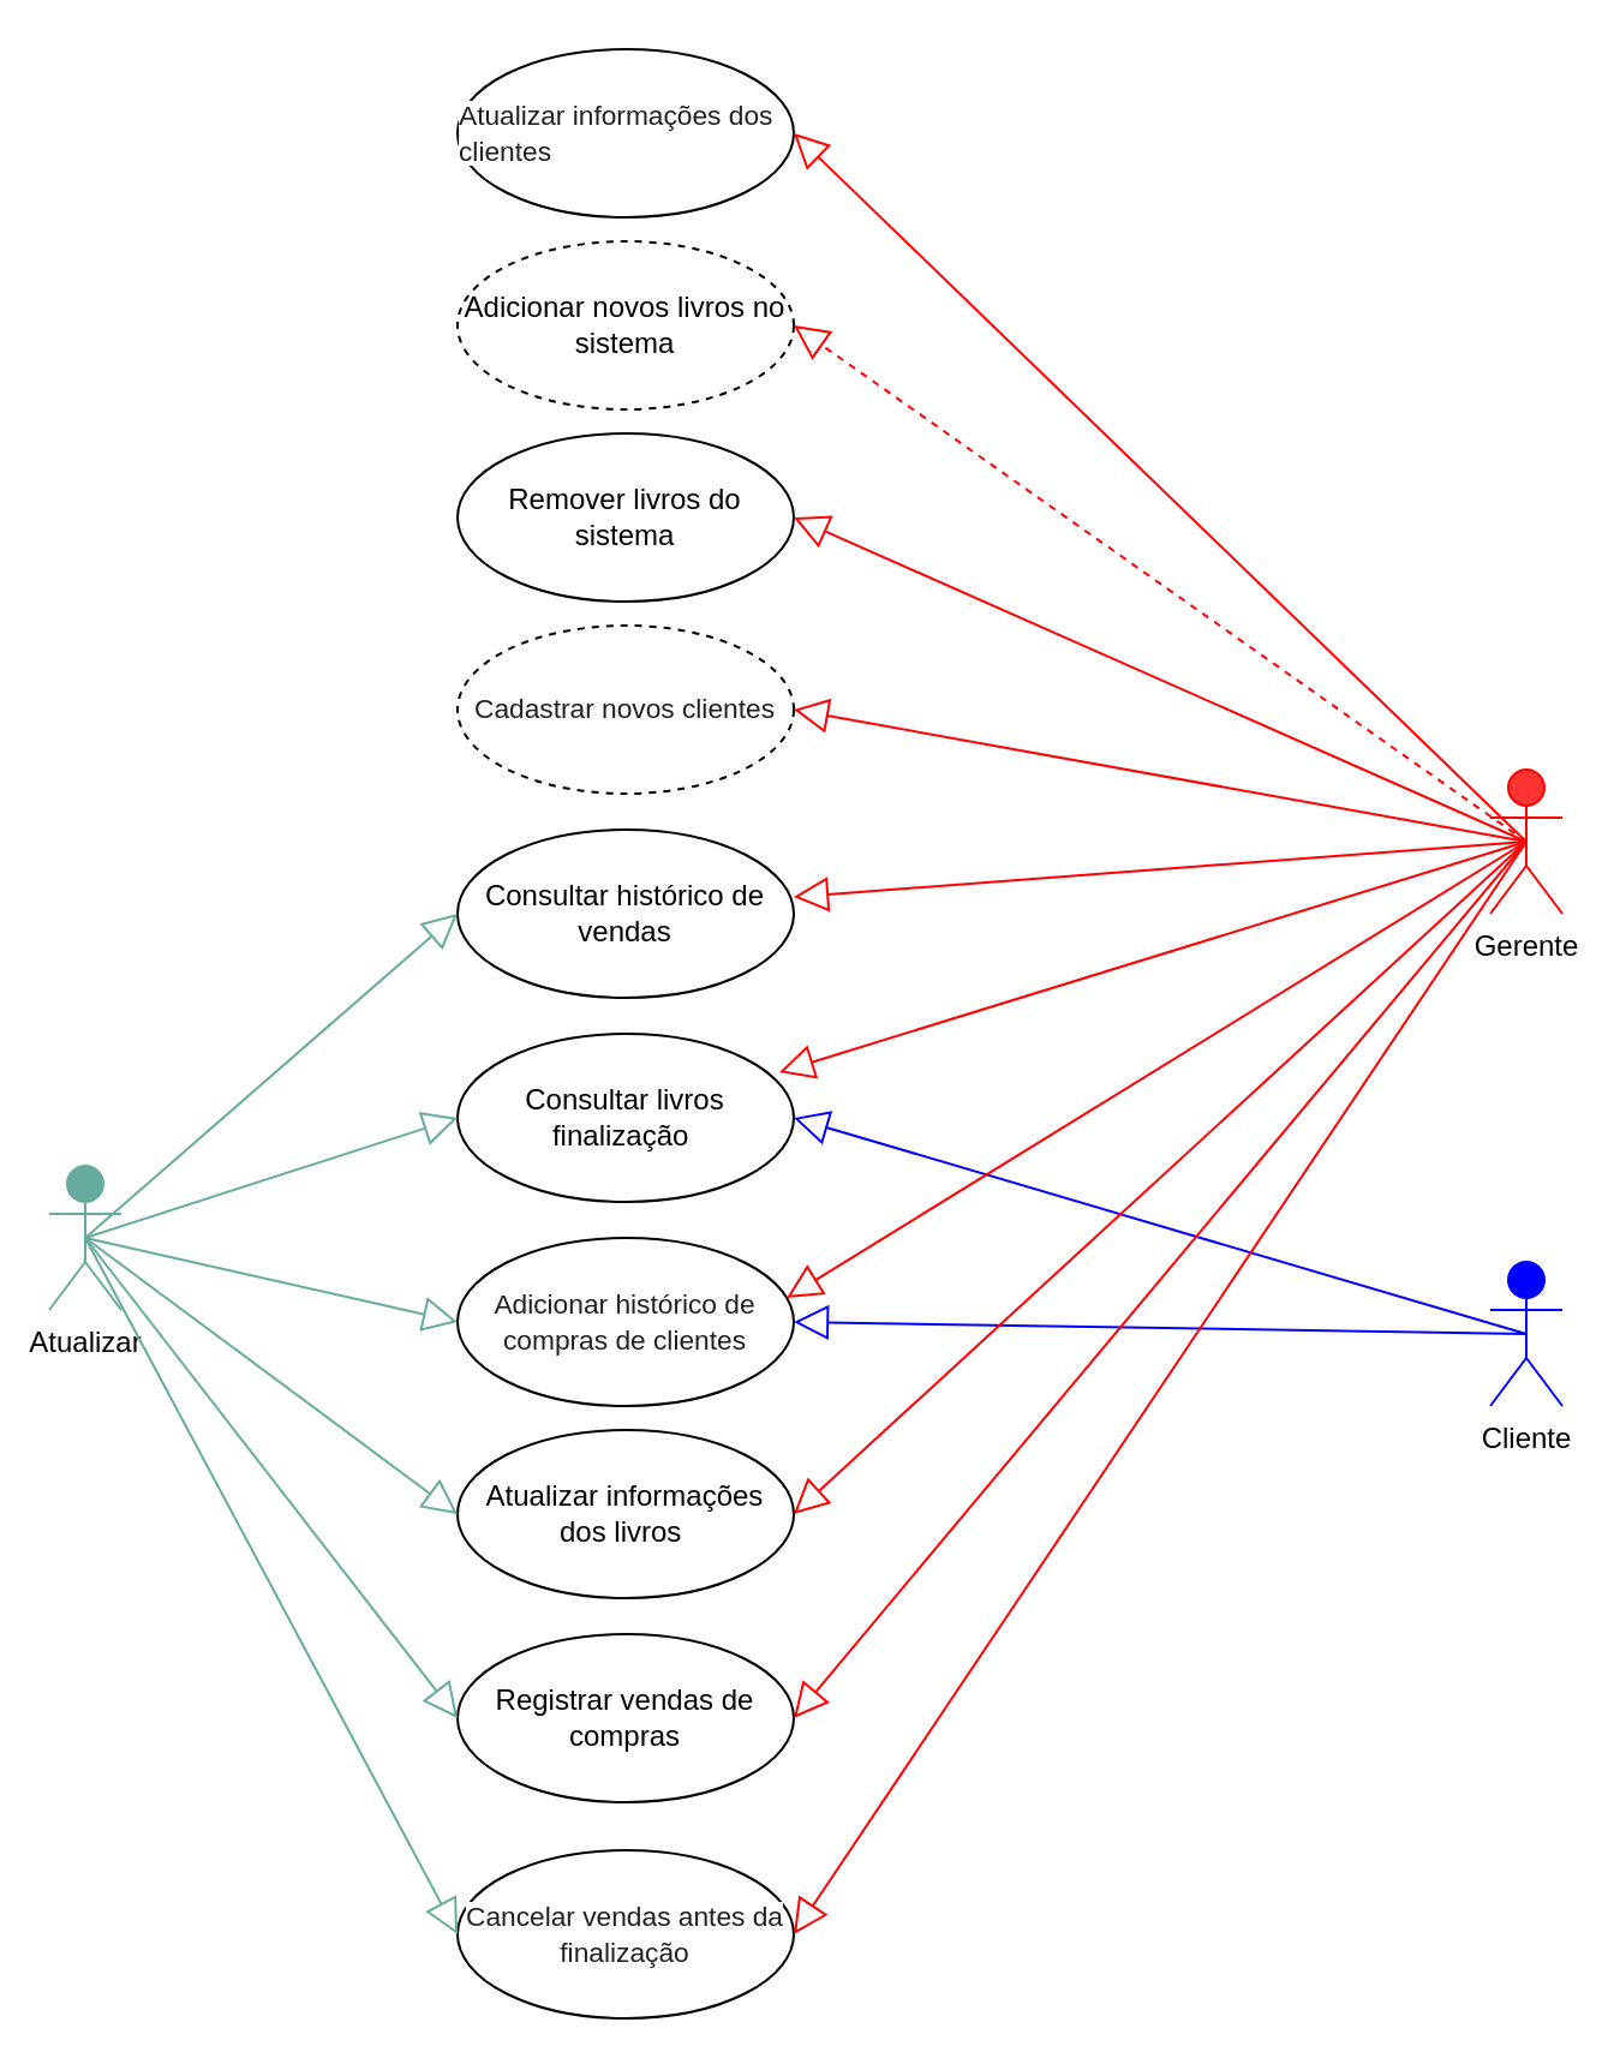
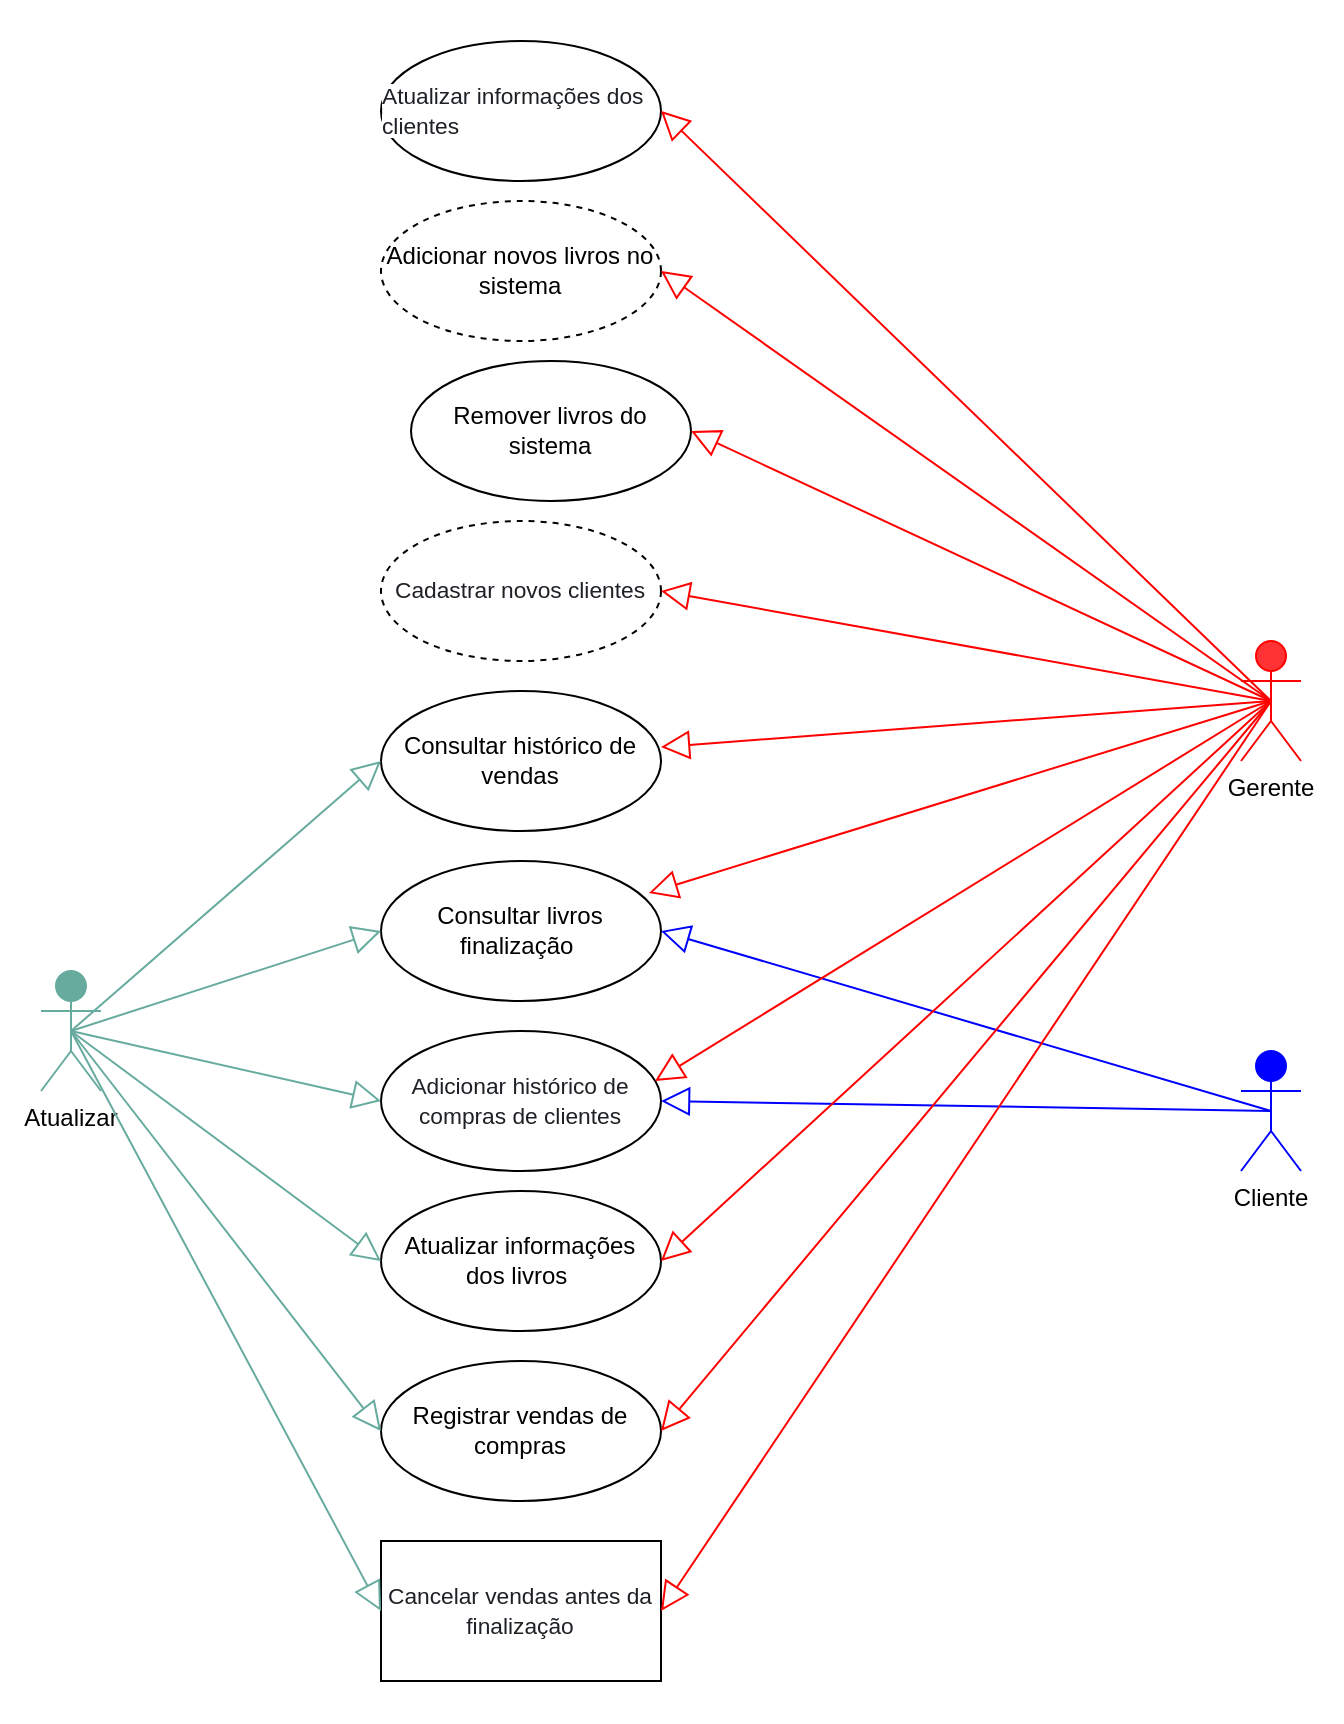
  <mxCell id="0" />
  <mxCell id="1" parent="0" />
  <mxCell id="2" value="&lt;font style=&quot;vertical-align: inherit;&quot;&gt;&lt;font style=&quot;vertical-align: inherit;&quot;&gt;Atualizar&lt;/font&gt;&lt;/font&gt;" style="shape=umlActor;html=1;verticalLabelPosition=bottom;verticalAlign=top;align=center;fillColor=#67AB9F;strokeColor=#67AB9F;" vertex="1" parent="1"><mxGeometry x="20" y="485" width="30" height="60" as="geometry" /></mxCell>
  <mxCell id="3" value="&lt;font style=&quot;vertical-align: inherit;&quot;&gt;&lt;font style=&quot;vertical-align: inherit;&quot;&gt;Cliente&lt;/font&gt;&lt;/font&gt;" style="shape=umlActor;html=1;verticalLabelPosition=bottom;verticalAlign=top;align=center;fillColor=#0000FF;strokeColor=#0000FF;" vertex="1" parent="1"><mxGeometry x="620" y="525" width="30" height="60" as="geometry" /></mxCell>
  <mxCell id="4" value="&lt;font style=&quot;vertical-align: inherit;&quot;&gt;&lt;font style=&quot;vertical-align: inherit;&quot;&gt;Adicionar novos livros no sistema&lt;/font&gt;&lt;/font&gt;" style="ellipse;whiteSpace=wrap;html=1;dashed=1;" vertex="1" parent="1"><mxGeometry x="190" y="100" width="140" height="70" as="geometry" /></mxCell>
  <mxCell id="5" value="&lt;font style=&quot;vertical-align: inherit;&quot;&gt;&lt;font style=&quot;vertical-align: inherit;&quot;&gt;&lt;font style=&quot;vertical-align: inherit;&quot;&gt;&lt;font style=&quot;vertical-align: inherit;&quot;&gt;Atualizar informações dos livros&amp;nbsp;&lt;/font&gt;&lt;/font&gt;&lt;/font&gt;&lt;/font&gt;" style="ellipse;whiteSpace=wrap;html=1;" vertex="1" parent="1"><mxGeometry x="190" y="595" width="140" height="70" as="geometry" /></mxCell>
- <mxCell id="6" value="&lt;font style=&quot;vertical-align: inherit;&quot;&gt;&lt;font style=&quot;vertical-align: inherit;&quot;&gt;Remover livros do sistema&lt;/font&gt;&lt;/font&gt;" style="ellipse;whiteSpace=wrap;html=1;" vertex="1" parent="1"><mxGeometry x="190" y="180" width="140" height="70" as="geometry" /></mxCell>
+ <mxCell id="6" value="&lt;font style=&quot;vertical-align: inherit;&quot;&gt;&lt;font style=&quot;vertical-align: inherit;&quot;&gt;Remover livros do sistema&lt;/font&gt;&lt;/font&gt;" style="ellipse;whiteSpace=wrap;html=1;" vertex="1" parent="1"><mxGeometry x="205" y="180" width="140" height="70" as="geometry" /></mxCell>
  <mxCell id="7" value="&lt;font style=&quot;vertical-align: inherit;&quot;&gt;&lt;font style=&quot;vertical-align: inherit;&quot;&gt;Consultar livros finalização&amp;nbsp;&lt;/font&gt;&lt;/font&gt;" style="ellipse;whiteSpace=wrap;html=1;" vertex="1" parent="1"><mxGeometry x="190" y="430" width="140" height="70" as="geometry" /></mxCell>
  <mxCell id="8" value="&lt;font style=&quot;vertical-align: inherit;&quot;&gt;&lt;font style=&quot;vertical-align: inherit;&quot;&gt;Registrar vendas de compras&lt;/font&gt;&lt;/font&gt;" style="ellipse;whiteSpace=wrap;html=1;" vertex="1" parent="1"><mxGeometry x="190" y="680" width="140" height="70" as="geometry" /></mxCell>
- <mxCell id="9" value="&lt;span style=&quot;color: rgb(29, 33, 37); font-family: Poppins, sans-serif; font-size: 11.375px; text-align: left; background-color: rgb(255, 255, 255);&quot;&gt;&lt;font style=&quot;vertical-align: inherit;&quot;&gt;&lt;font style=&quot;vertical-align: inherit;&quot;&gt;Cancelar vendas antes da finalização&lt;/font&gt;&lt;/font&gt;&lt;/span&gt;" style="ellipse;whiteSpace=wrap;html=1;" vertex="1" parent="1"><mxGeometry x="190" y="770" width="140" height="70" as="geometry" /></mxCell>
+ <mxCell id="9" value="&lt;span style=&quot;color: rgb(29, 33, 37); font-family: Poppins, sans-serif; font-size: 11.375px; text-align: left; background-color: rgb(255, 255, 255);&quot;&gt;&lt;font style=&quot;vertical-align: inherit;&quot;&gt;&lt;font style=&quot;vertical-align: inherit;&quot;&gt;Cancelar vendas antes da finalização&lt;/font&gt;&lt;/font&gt;&lt;/span&gt;" style="whiteSpace=wrap;html=1;rounded=0;" vertex="1" parent="1"><mxGeometry x="190" y="770" width="140" height="70" as="geometry" /></mxCell>
  <mxCell id="10" value="&lt;font style=&quot;vertical-align: inherit;&quot;&gt;&lt;font style=&quot;vertical-align: inherit;&quot;&gt;Consultar histórico de vendas&lt;/font&gt;&lt;/font&gt;" style="ellipse;whiteSpace=wrap;html=1;" vertex="1" parent="1"><mxGeometry x="190" y="345" width="140" height="70" as="geometry" /></mxCell>
  <mxCell id="11" value="&lt;span style=&quot;color: rgb(29, 33, 37); font-family: Poppins, sans-serif; font-size: 11.375px; text-align: left; background-color: rgb(255, 255, 255);&quot;&gt;&lt;font style=&quot;vertical-align: inherit;&quot;&gt;&lt;font style=&quot;vertical-align: inherit;&quot;&gt;Cadastrar novos clientes&lt;/font&gt;&lt;/font&gt;&lt;/span&gt;" style="ellipse;whiteSpace=wrap;html=1;dashed=1;" vertex="1" parent="1"><mxGeometry x="190" y="260" width="140" height="70" as="geometry" /></mxCell>
  <mxCell id="12" value="&lt;div style=&quot;text-align: left;&quot;&gt;&lt;span style=&quot;color: rgb(29, 33, 37); font-family: Poppins, sans-serif; font-size: 11.375px; background-color: rgb(255, 255, 255);&quot;&gt;&lt;font style=&quot;vertical-align: inherit;&quot;&gt;&lt;font style=&quot;vertical-align: inherit;&quot;&gt;Atualizar informações dos clientes&lt;/font&gt;&lt;/font&gt;&lt;/span&gt;&lt;font face=&quot;Poppins, sans-serif&quot; color=&quot;#1d2125&quot;&gt;&lt;span style=&quot;font-size: 11.375px;&quot;&gt;&lt;br&gt;&lt;/span&gt;&lt;/font&gt;&lt;/div&gt;" style="ellipse;whiteSpace=wrap;html=1;" vertex="1" parent="1"><mxGeometry x="190" y="20" width="140" height="70" as="geometry" /></mxCell>
  <mxCell id="13" value="&lt;span style=&quot;color: rgb(29, 33, 37); font-family: Poppins, sans-serif; font-size: 11.375px; text-align: left; background-color: rgb(255, 255, 255);&quot;&gt;&lt;font style=&quot;vertical-align: inherit;&quot;&gt;&lt;font style=&quot;vertical-align: inherit;&quot;&gt;Adicionar histórico de compras de clientes&lt;/font&gt;&lt;/font&gt;&lt;/span&gt;" style="ellipse;whiteSpace=wrap;html=1;" vertex="1" parent="1"><mxGeometry x="190" y="515" width="140" height="70" as="geometry" /></mxCell>
  <mxCell id="14" value="" style="edgeStyle=none;html=1;endArrow=block;endFill=0;endSize=12;verticalAlign=bottom;rounded=0;exitX=0.5;exitY=0.5;exitDx=0;exitDy=0;exitPerimeter=0;entryX=0;entryY=0.5;entryDx=0;entryDy=0;strokeColor=#67AB9F;" edge="1" parent="1" source="2" target="5"><mxGeometry width="160" relative="1" as="geometry"><mxPoint x="230" y="305" as="sourcePoint" /><mxPoint x="390" y="305" as="targetPoint" /></mxGeometry></mxCell>
  <mxCell id="15" value="" style="edgeStyle=none;html=1;endArrow=block;endFill=0;endSize=12;verticalAlign=bottom;rounded=0;exitX=0.5;exitY=0.5;exitDx=0;exitDy=0;exitPerimeter=0;entryX=0;entryY=0.5;entryDx=0;entryDy=0;strokeColor=#67AB9F;" edge="1" parent="1" source="2" target="8"><mxGeometry width="160" relative="1" as="geometry"><mxPoint x="230" y="605" as="sourcePoint" /><mxPoint x="390" y="605" as="targetPoint" /></mxGeometry></mxCell>
  <mxCell id="16" value="" style="edgeStyle=none;html=1;endArrow=block;endFill=0;endSize=12;verticalAlign=bottom;rounded=0;exitX=0.5;exitY=0.5;exitDx=0;exitDy=0;exitPerimeter=0;entryX=0;entryY=0.5;entryDx=0;entryDy=0;strokeColor=#67AB9F;" edge="1" parent="1" source="2" target="9"><mxGeometry width="160" relative="1" as="geometry"><mxPoint x="230" y="705" as="sourcePoint" /><mxPoint x="390" y="705" as="targetPoint" /></mxGeometry></mxCell>
  <mxCell id="17" value="" style="edgeStyle=none;html=1;endArrow=block;endFill=0;endSize=12;verticalAlign=bottom;rounded=0;exitX=0.5;exitY=0.5;exitDx=0;exitDy=0;exitPerimeter=0;entryX=0;entryY=0.5;entryDx=0;entryDy=0;strokeColor=#67AB9F;" edge="1" parent="1" source="2" target="7"><mxGeometry width="160" relative="1" as="geometry"><mxPoint x="220" y="450" as="sourcePoint" /><mxPoint x="380" y="450" as="targetPoint" /></mxGeometry></mxCell>
  <mxCell id="18" value="" style="edgeStyle=none;html=1;endArrow=block;endFill=0;endSize=12;verticalAlign=bottom;rounded=0;exitX=0.5;exitY=0.5;exitDx=0;exitDy=0;exitPerimeter=0;entryX=0;entryY=0.5;entryDx=0;entryDy=0;strokeColor=#67AB9F;" edge="1" parent="1" source="2" target="13"><mxGeometry width="160" relative="1" as="geometry"><mxPoint x="220" y="450" as="sourcePoint" /><mxPoint x="380" y="450" as="targetPoint" /></mxGeometry></mxCell>
  <mxCell id="19" value="" style="edgeStyle=none;html=1;endArrow=block;endFill=0;endSize=12;verticalAlign=bottom;rounded=0;exitX=0.5;exitY=0.5;exitDx=0;exitDy=0;exitPerimeter=0;entryX=1;entryY=0.5;entryDx=0;entryDy=0;strokeColor=#0000FF;" edge="1" parent="1" source="3" target="13"><mxGeometry width="160" relative="1" as="geometry"><mxPoint x="230" y="515" as="sourcePoint" /><mxPoint x="390" y="515" as="targetPoint" /></mxGeometry></mxCell>
  <mxCell id="20" value="" style="edgeStyle=none;html=1;endArrow=block;endFill=0;endSize=12;verticalAlign=bottom;rounded=0;exitX=0.5;exitY=0.5;exitDx=0;exitDy=0;exitPerimeter=0;entryX=0;entryY=0.5;entryDx=0;entryDy=0;strokeColor=#67AB9F;" edge="1" parent="1" source="2" target="10"><mxGeometry width="160" relative="1" as="geometry"><mxPoint x="220" y="480" as="sourcePoint" /><mxPoint x="380" y="480" as="targetPoint" /></mxGeometry></mxCell>
  <mxCell id="21" value="" style="edgeStyle=none;html=1;endArrow=block;endFill=0;endSize=12;verticalAlign=bottom;rounded=0;exitX=0.5;exitY=0.5;exitDx=0;exitDy=0;exitPerimeter=0;entryX=1;entryY=0.5;entryDx=0;entryDy=0;strokeColor=#0000FF;" edge="1" parent="1" source="3" target="7"><mxGeometry width="160" relative="1" as="geometry"><mxPoint x="220" y="480" as="sourcePoint" /><mxPoint x="380" y="480" as="targetPoint" /></mxGeometry></mxCell>
  <mxCell id="22" value="Gerente" style="shape=umlActor;html=1;verticalLabelPosition=bottom;verticalAlign=top;align=center;fillColor=#FF3333;strokeColor=#FF0000;" vertex="1" parent="1"><mxGeometry x="620" y="320" width="30" height="60" as="geometry" /></mxCell>
  <mxCell id="23" value="" style="edgeStyle=none;html=1;endArrow=block;endFill=0;endSize=12;verticalAlign=bottom;rounded=0;exitX=0.5;exitY=0.5;exitDx=0;exitDy=0;exitPerimeter=0;entryX=1;entryY=0.5;entryDx=0;entryDy=0;strokeColor=#FF0000;" edge="1" parent="1" source="22" target="12"><mxGeometry width="160" relative="1" as="geometry"><mxPoint x="220" y="380" as="sourcePoint" /><mxPoint x="380" y="380" as="targetPoint" /></mxGeometry></mxCell>
- <mxCell id="24" value="" style="edgeStyle=none;html=1;endArrow=block;endFill=0;endSize=12;verticalAlign=bottom;rounded=0;exitX=0.5;exitY=0.5;exitDx=0;exitDy=0;exitPerimeter=0;entryX=1;entryY=0.5;entryDx=0;entryDy=0;strokeColor=#FF0000;dashed=1;" edge="1" parent="1" source="22" target="4"><mxGeometry width="160" relative="1" as="geometry"><mxPoint x="220" y="380" as="sourcePoint" /><mxPoint x="380" y="380" as="targetPoint" /></mxGeometry></mxCell>
+ <mxCell id="24" value="" style="edgeStyle=none;html=1;endArrow=block;endFill=0;endSize=12;verticalAlign=bottom;rounded=0;exitX=0.5;exitY=0.5;exitDx=0;exitDy=0;exitPerimeter=0;entryX=1;entryY=0.5;entryDx=0;entryDy=0;strokeColor=#FF0000;" edge="1" parent="1" source="22" target="4"><mxGeometry width="160" relative="1" as="geometry"><mxPoint x="220" y="380" as="sourcePoint" /><mxPoint x="380" y="380" as="targetPoint" /></mxGeometry></mxCell>
  <mxCell id="25" value="" style="edgeStyle=none;html=1;endArrow=block;endFill=0;endSize=12;verticalAlign=bottom;rounded=0;exitX=0.5;exitY=0.5;exitDx=0;exitDy=0;exitPerimeter=0;entryX=1;entryY=0.5;entryDx=0;entryDy=0;strokeColor=#FF0000;" edge="1" parent="1" source="22" target="6"><mxGeometry width="160" relative="1" as="geometry"><mxPoint x="220" y="380" as="sourcePoint" /><mxPoint x="380" y="380" as="targetPoint" /></mxGeometry></mxCell>
  <mxCell id="26" value="" style="edgeStyle=none;html=1;endArrow=block;endFill=0;endSize=12;verticalAlign=bottom;rounded=0;exitX=0.5;exitY=0.5;exitDx=0;exitDy=0;exitPerimeter=0;entryX=1;entryY=0.5;entryDx=0;entryDy=0;strokeColor=#FF0000;" edge="1" parent="1" source="22" target="11"><mxGeometry width="160" relative="1" as="geometry"><mxPoint x="220" y="380" as="sourcePoint" /><mxPoint x="380" y="380" as="targetPoint" /></mxGeometry></mxCell>
  <mxCell id="27" value="" style="edgeStyle=none;html=1;endArrow=block;endFill=0;endSize=12;verticalAlign=bottom;rounded=0;exitX=0.5;exitY=0.5;exitDx=0;exitDy=0;exitPerimeter=0;entryX=1;entryY=0.4;entryDx=0;entryDy=0;entryPerimeter=0;strokeColor=#FF0000;" edge="1" parent="1" source="22" target="10"><mxGeometry width="160" relative="1" as="geometry"><mxPoint x="220" y="380" as="sourcePoint" /><mxPoint x="380" y="380" as="targetPoint" /></mxGeometry></mxCell>
  <mxCell id="28" value="" style="edgeStyle=none;html=1;endArrow=block;endFill=0;endSize=12;verticalAlign=bottom;rounded=0;exitX=0.5;exitY=0.5;exitDx=0;exitDy=0;exitPerimeter=0;entryX=0.957;entryY=0.229;entryDx=0;entryDy=0;entryPerimeter=0;strokeColor=#FF0000;" edge="1" parent="1" source="22" target="7"><mxGeometry width="160" relative="1" as="geometry"><mxPoint x="220" y="380" as="sourcePoint" /><mxPoint x="380" y="380" as="targetPoint" /></mxGeometry></mxCell>
  <mxCell id="29" value="" style="edgeStyle=none;html=1;endArrow=block;endFill=0;endSize=12;verticalAlign=bottom;rounded=0;exitX=0.5;exitY=0.5;exitDx=0;exitDy=0;exitPerimeter=0;entryX=0.979;entryY=0.357;entryDx=0;entryDy=0;entryPerimeter=0;strokeColor=#FF0000;" edge="1" parent="1" source="22" target="13"><mxGeometry width="160" relative="1" as="geometry"><mxPoint x="220" y="380" as="sourcePoint" /><mxPoint x="380" y="380" as="targetPoint" /></mxGeometry></mxCell>
  <mxCell id="30" value="" style="edgeStyle=none;html=1;endArrow=block;endFill=0;endSize=12;verticalAlign=bottom;rounded=0;exitX=0.5;exitY=0.5;exitDx=0;exitDy=0;exitPerimeter=0;entryX=1;entryY=0.5;entryDx=0;entryDy=0;strokeColor=#FF0000;" edge="1" parent="1" source="22" target="5"><mxGeometry width="160" relative="1" as="geometry"><mxPoint x="220" y="480" as="sourcePoint" /><mxPoint x="380" y="480" as="targetPoint" /></mxGeometry></mxCell>
  <mxCell id="31" value="" style="edgeStyle=none;html=1;endArrow=block;endFill=0;endSize=12;verticalAlign=bottom;rounded=0;exitX=0.5;exitY=0.5;exitDx=0;exitDy=0;exitPerimeter=0;entryX=1;entryY=0.5;entryDx=0;entryDy=0;strokeColor=#FF0000;" edge="1" parent="1" source="22" target="8"><mxGeometry width="160" relative="1" as="geometry"><mxPoint x="220" y="480" as="sourcePoint" /><mxPoint x="380" y="480" as="targetPoint" /></mxGeometry></mxCell>
  <mxCell id="32" value="" style="edgeStyle=none;html=1;endArrow=block;endFill=0;endSize=12;verticalAlign=bottom;rounded=0;exitX=0.5;exitY=0.5;exitDx=0;exitDy=0;exitPerimeter=0;entryX=1;entryY=0.5;entryDx=0;entryDy=0;strokeColor=#FF0000;" edge="1" parent="1" source="22" target="9"><mxGeometry width="160" relative="1" as="geometry"><mxPoint x="220" y="480" as="sourcePoint" /><mxPoint x="380" y="480" as="targetPoint" /></mxGeometry></mxCell>
